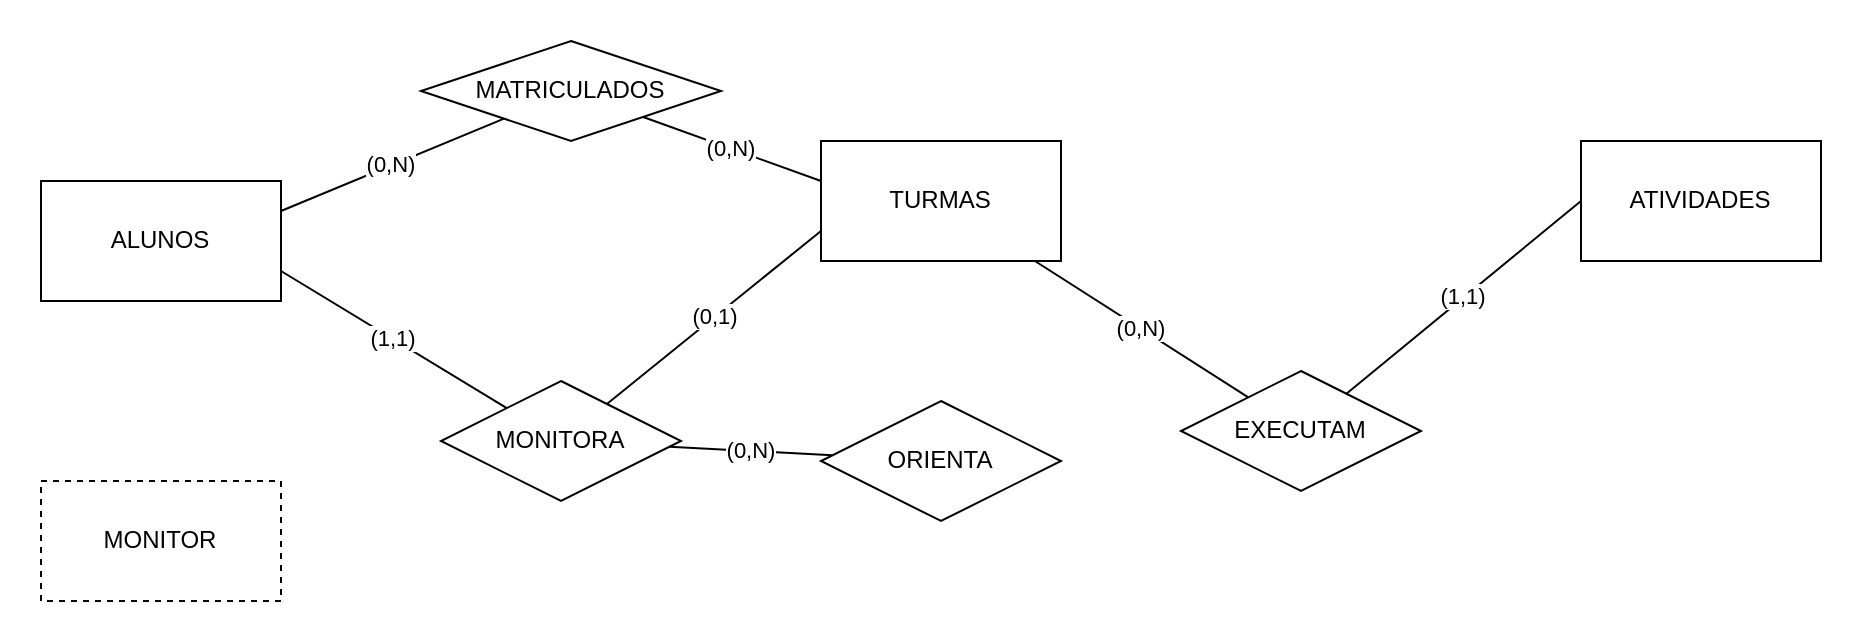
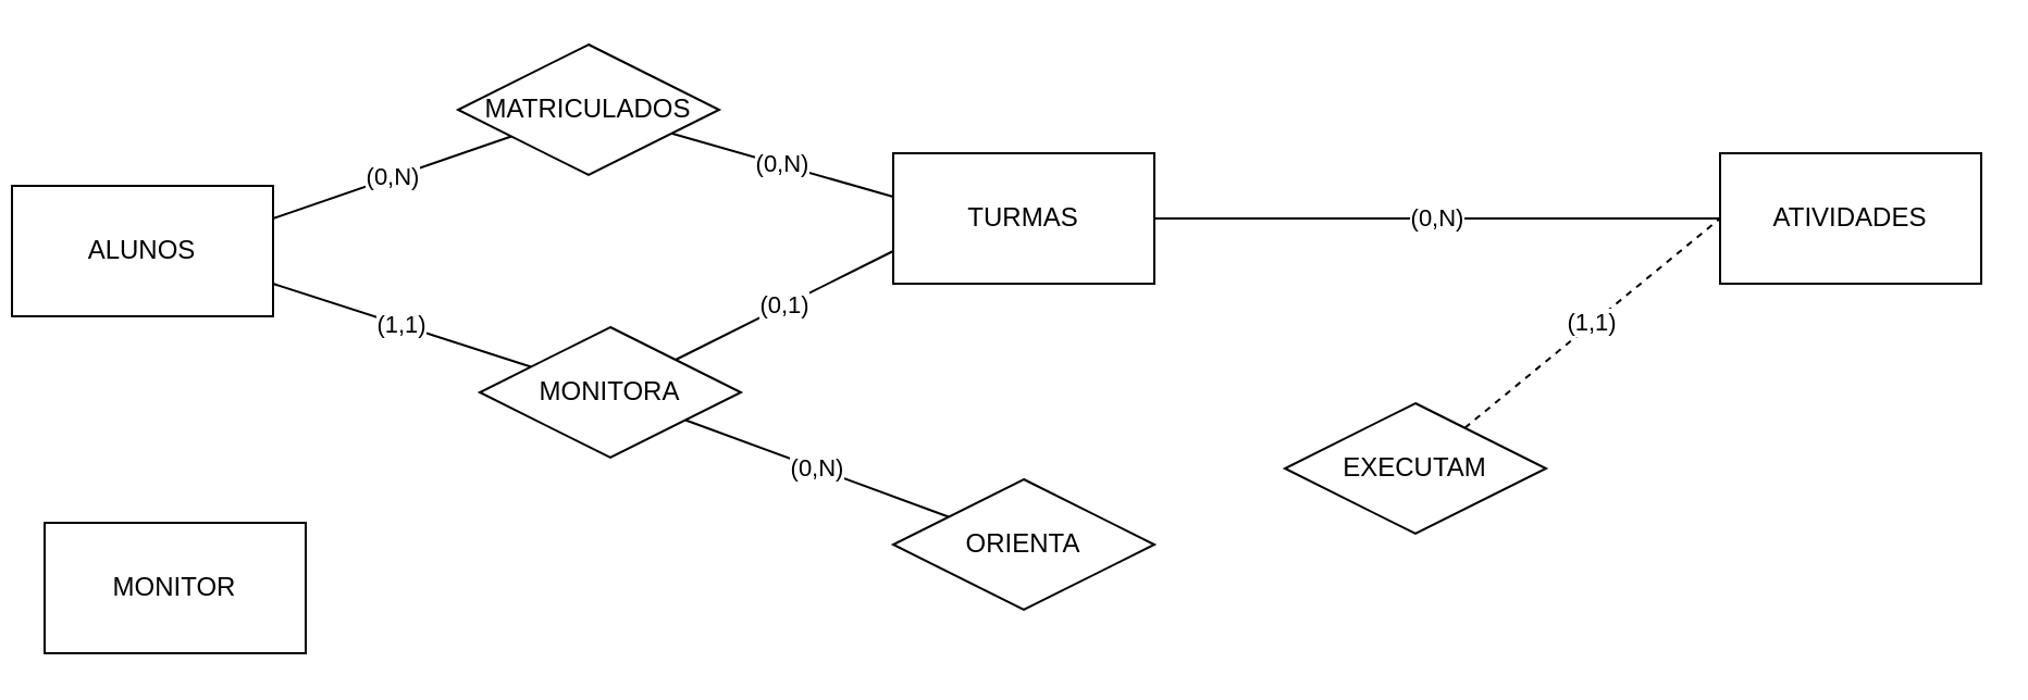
  <mxCell id="0" />
  <mxCell id="1" parent="0" />
  <mxCell id="2" value="(0,N)" style="edgeStyle=none;html=1;endArrow=none;endFill=0;exitX=1;exitY=0.25;exitDx=0;exitDy=0;" edge="1" parent="1" source="3" target="8"><mxGeometry relative="1" as="geometry" /></mxCell>
- <mxCell id="3" value="ALUNOS" style="rounded=0;whiteSpace=wrap;html=1;" vertex="1" parent="1"><mxGeometry x="20" y="90" width="120" height="60" as="geometry" /></mxCell>
- <mxCell id="4" value="(0,N)" style="edgeStyle=none;html=1;endArrow=none;endFill=0;" edge="1" parent="1" source="5" target="10"><mxGeometry relative="1" as="geometry" /></mxCell>
+ <mxCell id="3" value="ALUNOS" style="rounded=0;whiteSpace=wrap;html=1;" vertex="1" parent="1"><mxGeometry x="5" y="85" width="120" height="60" as="geometry" /></mxCell>
+ <mxCell id="4" value="(0,N)" style="edgeStyle=none;html=1;endArrow=none;endFill=0;" edge="1" parent="1" source="5" target="6"><mxGeometry relative="1" as="geometry" /></mxCell>
  <mxCell id="5" value="TURMAS" style="rounded=0;whiteSpace=wrap;html=1;" vertex="1" parent="1"><mxGeometry x="410" y="70" width="120" height="60" as="geometry" /></mxCell>
  <mxCell id="6" value="ATIVIDADES" style="rounded=0;whiteSpace=wrap;html=1;" vertex="1" parent="1"><mxGeometry x="790" y="70" width="120" height="60" as="geometry" /></mxCell>
  <mxCell id="7" value="(0,N)" style="edgeStyle=none;html=1;endArrow=none;endFill=0;" edge="1" parent="1" source="8"><mxGeometry relative="1" as="geometry"><mxPoint x="410" y="90" as="targetPoint" /></mxGeometry></mxCell>
- <mxCell id="8" value="MATRICULADOS" style="rhombus;whiteSpace=wrap;html=1;rounded=0;" vertex="1" parent="1"><mxGeometry x="210" y="20" width="150" height="50" as="geometry" /></mxCell>
- <mxCell id="9" value="(1,1)" style="edgeStyle=none;html=1;entryX=0;entryY=0.5;entryDx=0;entryDy=0;endArrow=none;endFill=0;" edge="1" parent="1" source="10" target="6"><mxGeometry relative="1" as="geometry" /></mxCell>
+ <mxCell id="8" value="MATRICULADOS" style="rhombus;whiteSpace=wrap;html=1;rounded=0;" vertex="1" parent="1"><mxGeometry x="210" y="20" width="120" height="60" as="geometry" /></mxCell>
+ <mxCell id="9" value="(1,1)" style="edgeStyle=none;html=1;entryX=0;entryY=0.5;entryDx=0;entryDy=0;endArrow=none;endFill=0;dashed=1;" edge="1" parent="1" source="10" target="6"><mxGeometry relative="1" as="geometry" /></mxCell>
  <mxCell id="10" value="EXECUTAM" style="rhombus;whiteSpace=wrap;html=1;rounded=0;" vertex="1" parent="1"><mxGeometry x="590" y="185" width="120" height="60" as="geometry" /></mxCell>
  <mxCell id="11" value="(0,N)" style="edgeStyle=none;html=1;endArrow=none;endFill=0;" edge="1" parent="1" source="12" target="16"><mxGeometry relative="1" as="geometry" /></mxCell>
- <mxCell id="12" value="ORIENTA" style="rhombus;whiteSpace=wrap;html=1;rounded=0;" vertex="1" parent="1"><mxGeometry x="410" y="200" width="120" height="60" as="geometry" /></mxCell>
+ <mxCell id="12" value="ORIENTA" style="rhombus;whiteSpace=wrap;html=1;rounded=0;" vertex="1" parent="1"><mxGeometry x="410" y="220" width="120" height="60" as="geometry" /></mxCell>
  <mxCell id="13" value="(1,1)" style="edgeStyle=none;html=1;endArrow=none;endFill=0;exitX=1;exitY=0.75;exitDx=0;exitDy=0;" edge="1" parent="1" source="3" target="16"><mxGeometry relative="1" as="geometry" /></mxCell>
- <mxCell id="14" value="MONITOR" style="rounded=0;whiteSpace=wrap;html=1;dashed=1;" vertex="1" parent="1"><mxGeometry x="20" y="240" width="120" height="60" as="geometry" /></mxCell>
+ <mxCell id="14" value="MONITOR" style="rounded=0;whiteSpace=wrap;html=1;" vertex="1" parent="1"><mxGeometry x="20" y="240" width="120" height="60" as="geometry" /></mxCell>
  <mxCell id="15" value="(0,1)" style="edgeStyle=none;html=1;entryX=0;entryY=0.75;entryDx=0;entryDy=0;endArrow=none;endFill=0;" edge="1" parent="1" source="16" target="5"><mxGeometry relative="1" as="geometry" /></mxCell>
- <mxCell id="16" value="MONITORA" style="rhombus;whiteSpace=wrap;html=1;rounded=0;" vertex="1" parent="1"><mxGeometry x="220" y="190" width="120" height="60" as="geometry" /></mxCell>
+ <mxCell id="16" value="MONITORA" style="rhombus;whiteSpace=wrap;html=1;rounded=0;" vertex="1" parent="1"><mxGeometry x="220" y="150" width="120" height="60" as="geometry" /></mxCell>
